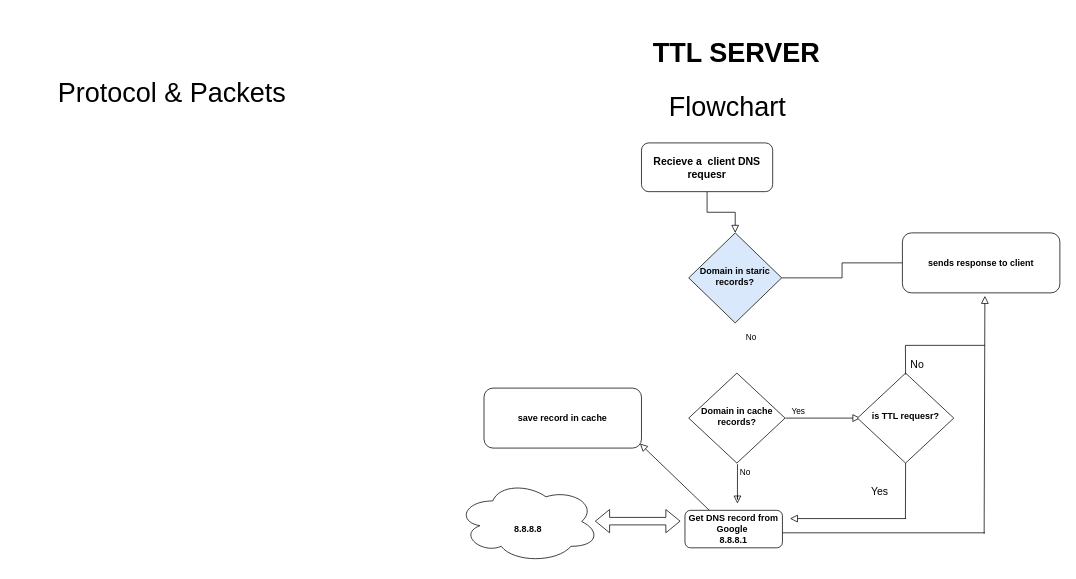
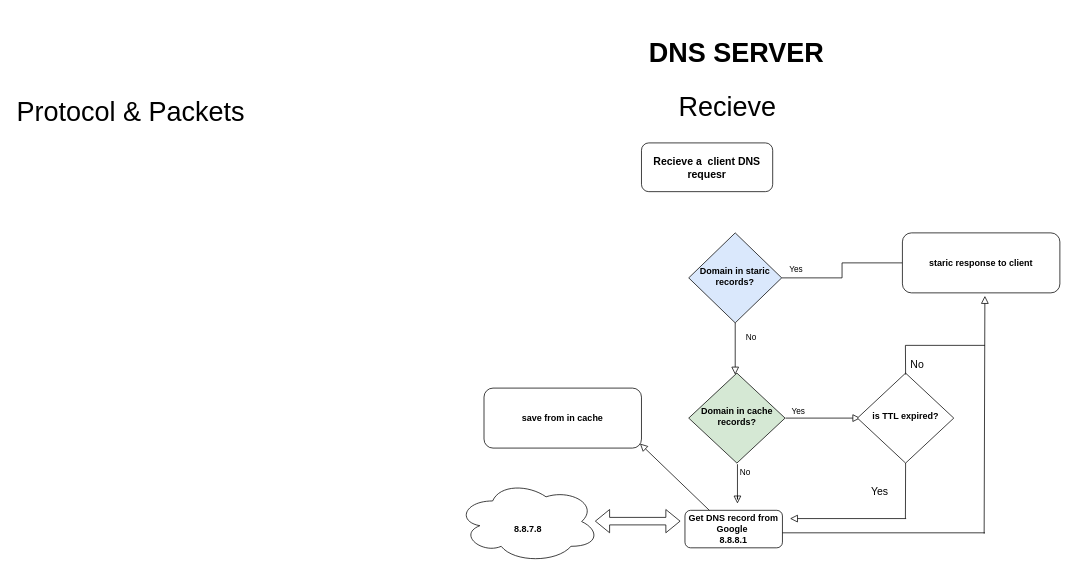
  <mxCell id="0" />
  <mxCell id="1" parent="0" />
- <mxCell id="2" value="" style="rounded=0;html=1;jettySize=auto;orthogonalLoop=1;fontSize=11;endArrow=block;endFill=0;endSize=8;strokeWidth=1;shadow=0;labelBackgroundColor=none;edgeStyle=orthogonalEdgeStyle;" parent="1" source="3" target="6" edge="1"><mxGeometry relative="1" as="geometry" /></mxCell>
  <mxCell id="3" value="&lt;font style=&quot;font-size: 14px;&quot;&gt;&lt;b&gt;Recieve a&amp;nbsp; client DNS requesr&lt;/b&gt;&lt;/font&gt;" style="rounded=1;whiteSpace=wrap;html=1;fontSize=12;glass=0;strokeWidth=1;shadow=0;" parent="1" vertex="1"><mxGeometry x="855" y="190" width="175" height="65" as="geometry" /></mxCell>
+ <mxCell id="4" value="Yes" style="rounded=0;html=1;jettySize=auto;orthogonalLoop=1;fontSize=11;endArrow=block;endFill=0;endSize=8;strokeWidth=1;shadow=0;labelBackgroundColor=none;edgeStyle=orthogonalEdgeStyle;" parent="1" source="6" target="8" edge="1"><mxGeometry x="-1" y="108" relative="1" as="geometry"><mxPoint x="-27" y="-71" as="offset" /><Array as="points"><mxPoint x="983" y="500" /><mxPoint x="983" y="500" /></Array></mxGeometry></mxCell>
  <mxCell id="5" value="No" style="edgeStyle=orthogonalEdgeStyle;rounded=0;html=1;jettySize=auto;orthogonalLoop=1;fontSize=11;endArrow=none;endFill=0;endSize=8;strokeWidth=1;shadow=0;labelBackgroundColor=none;" parent="1" source="6" target="7" edge="1"><mxGeometry x="-1" y="-89" relative="1" as="geometry"><mxPoint x="-41" y="-10" as="offset" /></mxGeometry></mxCell>
  <mxCell id="6" value="&lt;b&gt;Domain in staric records?&lt;/b&gt;" style="rhombus;whiteSpace=wrap;html=1;shadow=0;fontFamily=Helvetica;fontSize=12;align=center;strokeWidth=1;spacing=6;spacingTop=-4;fillColor=#dae8fc;" parent="1" vertex="1"><mxGeometry x="918" y="310" width="124" height="120" as="geometry" /></mxCell>
- <mxCell id="7" value="&lt;b&gt;sends response to client&lt;/b&gt;" style="rounded=1;whiteSpace=wrap;html=1;fontSize=12;glass=0;strokeWidth=1;shadow=0;" parent="1" vertex="1"><mxGeometry x="1203" y="310" width="210" height="80" as="geometry" /></mxCell>
- <mxCell id="8" value="&lt;b&gt;Domain in cache records?&lt;/b&gt;" style="rhombus;whiteSpace=wrap;html=1;shadow=0;fontFamily=Helvetica;fontSize=12;align=center;strokeWidth=1;spacing=6;spacingTop=-4;" parent="1" vertex="1"><mxGeometry x="918" y="497" width="128.5" height="120" as="geometry" /></mxCell>
+ <mxCell id="7" value="&lt;b&gt;staric response to client&lt;/b&gt;" style="rounded=1;whiteSpace=wrap;html=1;fontSize=12;glass=0;strokeWidth=1;shadow=0;" parent="1" vertex="1"><mxGeometry x="1203" y="310" width="210" height="80" as="geometry" /></mxCell>
+ <mxCell id="8" value="&lt;b&gt;Domain in cache records?&lt;/b&gt;" style="rhombus;whiteSpace=wrap;html=1;shadow=0;fontFamily=Helvetica;fontSize=12;align=center;strokeWidth=1;spacing=6;spacingTop=-4;fillColor=#d5e8d4;" parent="1" vertex="1"><mxGeometry x="918" y="497" width="128.5" height="120" as="geometry" /></mxCell>
  <mxCell id="9" value="&lt;b&gt;Get DNS record from Google&amp;nbsp;&lt;br style=&quot;border-color: var(--border-color); font-size: 14px;&quot;&gt;8.8.8.1&lt;/b&gt;" style="rounded=1;whiteSpace=wrap;html=1;fontSize=12;glass=0;strokeWidth=1;shadow=0;" parent="1" vertex="1"><mxGeometry x="913" y="680" width="130" height="50" as="geometry" /></mxCell>
- <mxCell id="10" value="&lt;b&gt;&lt;font style=&quot;font-size: 36px;&quot;&gt;TTL SERVER&lt;/font&gt;&lt;/b&gt;" style="text;html=1;strokeColor=none;fillColor=none;align=center;verticalAlign=middle;whiteSpace=wrap;rounded=0;" vertex="1" parent="1"><mxGeometry x="847.25" y="20" width="270" height="100" as="geometry" /></mxCell>
+ <mxCell id="10" value="&lt;b&gt;&lt;font style=&quot;font-size: 36px;&quot;&gt;DNS SERVER&lt;/font&gt;&lt;/b&gt;" style="text;html=1;strokeColor=none;fillColor=none;align=center;verticalAlign=middle;whiteSpace=wrap;rounded=0;" vertex="1" parent="1"><mxGeometry x="847.25" y="20" width="270" height="100" as="geometry" /></mxCell>
  <mxCell id="11" value="No" style="edgeStyle=orthogonalEdgeStyle;rounded=0;html=1;jettySize=auto;orthogonalLoop=1;fontSize=11;endArrow=block;endFill=0;endSize=8;strokeWidth=1;shadow=0;labelBackgroundColor=none;" edge="1" parent="1"><mxGeometry x="-1" y="-91" relative="1" as="geometry"><mxPoint x="-54" y="-18" as="offset" /><mxPoint x="1047" y="557" as="sourcePoint" /><mxPoint x="1147" y="557" as="targetPoint" /><Array as="points"><mxPoint x="1065" y="557" /><mxPoint x="1107" y="557" /></Array></mxGeometry></mxCell>
- <mxCell id="12" value="&lt;b&gt;is TTL requesr?&lt;/b&gt;" style="rhombus;whiteSpace=wrap;html=1;shadow=0;fontFamily=Helvetica;fontSize=12;align=center;strokeWidth=1;spacing=6;spacingTop=-4;" vertex="1" parent="1"><mxGeometry x="1143" y="497" width="128.5" height="120" as="geometry" /></mxCell>
+ <mxCell id="12" value="&lt;b&gt;is TTL expired?&lt;/b&gt;" style="rhombus;whiteSpace=wrap;html=1;shadow=0;fontFamily=Helvetica;fontSize=12;align=center;strokeWidth=1;spacing=6;spacingTop=-4;" vertex="1" parent="1"><mxGeometry x="1143" y="497" width="128.5" height="120" as="geometry" /></mxCell>
  <mxCell id="13" value="Yes" style="rounded=0;html=1;jettySize=auto;orthogonalLoop=1;fontSize=11;endArrow=block;endFill=0;endSize=8;strokeWidth=1;shadow=0;labelBackgroundColor=none;edgeStyle=orthogonalEdgeStyle;" edge="1" parent="1"><mxGeometry x="-1" y="108" relative="1" as="geometry"><mxPoint x="-27" y="-71" as="offset" /><mxPoint x="983" y="618.5" as="sourcePoint" /><mxPoint x="983" y="671" as="targetPoint" /><Array as="points"><mxPoint x="984" y="665" /><mxPoint x="984" y="665" /></Array></mxGeometry></mxCell>
  <mxCell id="14" value="" style="endArrow=block;html=1;rounded=0;strokeWidth=1;fontSize=11;jumpSize=12;labelBackgroundColor=none;endFill=0;endSize=8;shadow=0;" edge="1" parent="1"><mxGeometry width="50" height="50" relative="1" as="geometry"><mxPoint x="1312" y="711" as="sourcePoint" /><mxPoint x="1313" y="394" as="targetPoint" /></mxGeometry></mxCell>
  <mxCell id="15" value="" style="endArrow=none;html=1;rounded=0;strokeWidth=1;fontSize=14;jumpSize=12;" edge="1" parent="1"><mxGeometry width="50" height="50" relative="1" as="geometry"><mxPoint x="1043" y="710" as="sourcePoint" /><mxPoint x="1313" y="710" as="targetPoint" /></mxGeometry></mxCell>
  <mxCell id="16" value="Yes" style="text;html=1;strokeColor=none;fillColor=none;align=center;verticalAlign=middle;whiteSpace=wrap;rounded=0;fontSize=14;" vertex="1" parent="1"><mxGeometry x="1143" y="640" width="60" height="30" as="geometry" /></mxCell>
  <mxCell id="17" value="" style="endArrow=none;html=1;rounded=0;strokeWidth=1;fontSize=14;jumpSize=12;exitX=0.5;exitY=0;exitDx=0;exitDy=0;" edge="1" parent="1"><mxGeometry width="50" height="50" relative="1" as="geometry"><mxPoint x="1207.25" y="499" as="sourcePoint" /><mxPoint x="1313" y="460" as="targetPoint" /><Array as="points"><mxPoint x="1207" y="460" /></Array></mxGeometry></mxCell>
  <mxCell id="18" value="No" style="text;html=1;strokeColor=none;fillColor=none;align=center;verticalAlign=middle;whiteSpace=wrap;rounded=0;fontSize=14;" vertex="1" parent="1"><mxGeometry x="1193" y="471" width="60" height="30" as="geometry" /></mxCell>
  <mxCell id="19" value="" style="shape=flexArrow;endArrow=classic;startArrow=classic;html=1;rounded=0;strokeWidth=1;fontSize=14;jumpSize=12;" edge="1" parent="1"><mxGeometry width="100" height="100" relative="1" as="geometry"><mxPoint x="793" y="694.44" as="sourcePoint" /><mxPoint x="907" y="694.44" as="targetPoint" /></mxGeometry></mxCell>
- <mxCell id="20" value="&lt;b&gt;&lt;br&gt;&lt;span style=&quot;font-size: 12px;&quot;&gt;8.8.8.8&lt;/span&gt;&lt;/b&gt;" style="ellipse;shape=cloud;whiteSpace=wrap;html=1;fontSize=14;" vertex="1" parent="1"><mxGeometry x="609" y="640" width="190" height="110" as="geometry" /></mxCell>
- <mxCell id="21" value="&lt;div style=&quot;text-align: center;&quot;&gt;&lt;span style=&quot;font-size: 36px;&quot;&gt;Protocol &amp;amp; Packets&lt;/span&gt;&lt;/div&gt;" style="text;whiteSpace=wrap;html=1;fontSize=14;" vertex="1" parent="1"><mxGeometry x="75" y="95" width="360" height="70" as="geometry" /></mxCell>
- <mxCell id="22" value="&lt;font style=&quot;font-size: 36px;&quot;&gt;&lt;br&gt;Flowchart&lt;/font&gt;" style="text;html=1;strokeColor=none;fillColor=none;align=center;verticalAlign=middle;whiteSpace=wrap;rounded=0;" vertex="1" parent="1"><mxGeometry x="835" y="70" width="270" height="100" as="geometry" /></mxCell>
+ <mxCell id="20" value="&lt;b&gt;&lt;br&gt;&lt;span style=&quot;font-size: 12px;&quot;&gt;8.8.7.8&lt;/span&gt;&lt;/b&gt;" style="ellipse;shape=cloud;whiteSpace=wrap;html=1;fontSize=14;" vertex="1" parent="1"><mxGeometry x="609" y="640" width="190" height="110" as="geometry" /></mxCell>
+ <mxCell id="21" value="&lt;div style=&quot;text-align: center;&quot;&gt;&lt;span style=&quot;font-size: 36px;&quot;&gt;Protocol &amp;amp; Packets&lt;/span&gt;&lt;/div&gt;" style="text;whiteSpace=wrap;html=1;fontSize=14;" vertex="1" parent="1"><mxGeometry x="20" y="120" width="360" height="70" as="geometry" /></mxCell>
+ <mxCell id="22" value="&lt;font style=&quot;font-size: 36px;&quot;&gt;&lt;br&gt;Recieve&lt;/font&gt;" style="text;html=1;strokeColor=none;fillColor=none;align=center;verticalAlign=middle;whiteSpace=wrap;rounded=0;" vertex="1" parent="1"><mxGeometry x="835" y="70" width="270" height="100" as="geometry" /></mxCell>
  <mxCell id="23" value="" style="endArrow=block;html=1;rounded=0;strokeWidth=1;fontSize=11;jumpSize=12;exitX=0.25;exitY=0;exitDx=0;exitDy=0;labelBackgroundColor=none;endFill=0;endSize=8;shadow=0;" edge="1" parent="1" source="9"><mxGeometry width="50" height="50" relative="1" as="geometry"><mxPoint x="923" y="680" as="sourcePoint" /><mxPoint x="853" y="591" as="targetPoint" /></mxGeometry></mxCell>
- <mxCell id="24" value="&lt;b&gt;save record in cache&lt;/b&gt;" style="rounded=1;whiteSpace=wrap;html=1;fontSize=12;glass=0;strokeWidth=1;shadow=0;" vertex="1" parent="1"><mxGeometry x="645" y="517" width="210" height="80" as="geometry" /></mxCell>
+ <mxCell id="24" value="&lt;b&gt;save from in cache&lt;/b&gt;" style="rounded=1;whiteSpace=wrap;html=1;fontSize=12;glass=0;strokeWidth=1;shadow=0;" vertex="1" parent="1"><mxGeometry x="645" y="517" width="210" height="80" as="geometry" /></mxCell>
  <mxCell id="25" value="" style="endArrow=block;html=1;rounded=0;strokeWidth=1;fontSize=11;jumpSize=12;labelBackgroundColor=none;endFill=0;endSize=8;shadow=0;" edge="1" parent="1"><mxGeometry width="50" height="50" relative="1" as="geometry"><mxPoint x="1208" y="691" as="sourcePoint" /><mxPoint x="1053" y="691" as="targetPoint" /></mxGeometry></mxCell>
  <mxCell id="26" value="" style="endArrow=none;html=1;rounded=0;strokeWidth=1;fontSize=14;jumpSize=12;entryX=0.5;entryY=1;entryDx=0;entryDy=0;" edge="1" parent="1" target="12"><mxGeometry width="50" height="50" relative="1" as="geometry"><mxPoint x="1207" y="691" as="sourcePoint" /><mxPoint x="1242" y="641" as="targetPoint" /></mxGeometry></mxCell>
